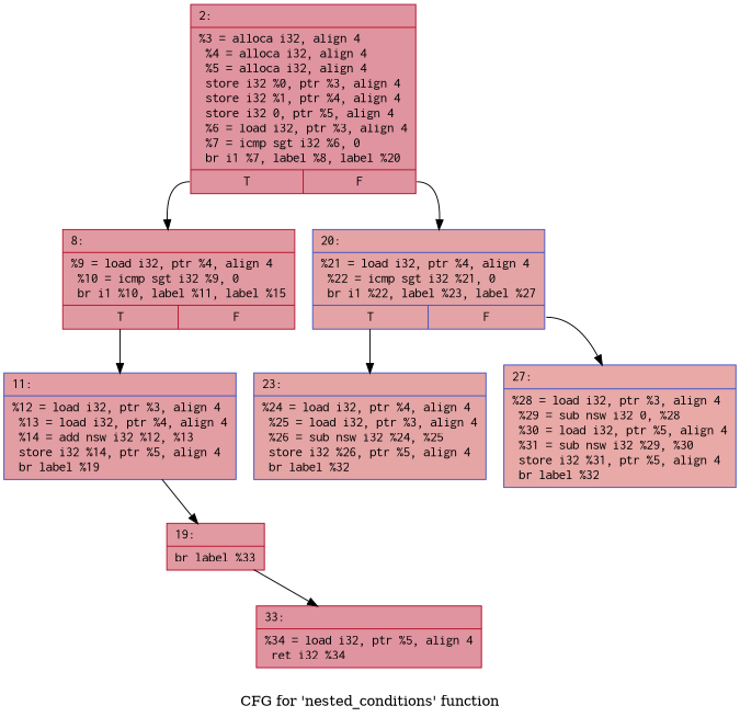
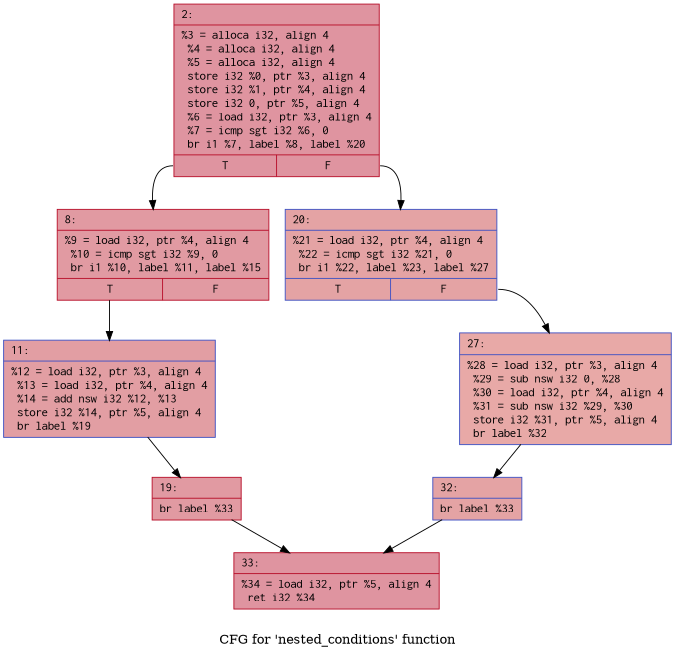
  digraph {
    label="CFG for 'nested_conditions' function"
    node [color="#3d50c3ff" fillcolor="#b70d2870" fontname=Courier shape=record style=filled]
    n1 [color="#b70d28ff" label="{2:\l|  %3 = alloca i32, align 4\l  %4 = alloca i32, align 4\l  %5 = alloca i32, align 4\l  store i32 %0, ptr %3, align 4\l  store i32 %1, ptr %4, align 4\l  store i32 0, ptr %5, align 4\l  %6 = load i32, ptr %3, align 4\l  %7 = icmp sgt i32 %6, 0\l  br i1 %7, label %8, label %20\l|{<s0>T|<s1>F}}"]
    n2 [color="#b70d28ff" fillcolor="#bb1b2c70" label="{8:\l|  %9 = load i32, ptr %4, align 4\l  %10 = icmp sgt i32 %9, 0\l  br i1 %10, label %11, label %15\l|{<s0>T|<s1>F}}"]
    n3 [fillcolor="#c32e3170" label="{20:\l|  %21 = load i32, ptr %4, align 4\l  %22 = icmp sgt i32 %21, 0\l  br i1 %22, label %23, label %27\l|{<s0>T|<s1>F}}"]
    n4 [fillcolor="#be242e70" label="{11:\l|  %12 = load i32, ptr %3, align 4\l  %13 = load i32, ptr %4, align 4\l  %14 = add nsw i32 %12, %13\l  store i32 %14, ptr %5, align 4\l  br label %19\l}"]
-   n5 [fillcolor="#c5333470" label="{23:\l|  %24 = load i32, ptr %4, align 4\l  %25 = load i32, ptr %3, align 4\l  %26 = sub nsw i32 %24, %25\l  store i32 %26, ptr %5, align 4\l  br label %32\l}"]
-   n6 [fillcolor="#ca3b3770" label="{27:\l|  %28 = load i32, ptr %3, align 4\l  %29 = sub nsw i32 0, %28\l  %30 = load i32, ptr %5, align 4\l  %31 = sub nsw i32 %29, %30\l  store i32 %31, ptr %5, align 4\l  br label %32\l}"]
+   n6 [fillcolor="#ca3b3770" label="{27:\l|  %28 = load i32, ptr %3, align 4\l  %29 = sub nsw i32 0, %28\l  %30 = load i32, ptr %4, align 4\l  %31 = sub nsw i32 %29, %30\l  store i32 %31, ptr %5, align 4\l  br label %32\l}"]
    n7 [color="#b70d28ff" fillcolor="#bb1b2c70" label="{19:\l|  br label %33\l}"]
+   n8 [fillcolor="#c32e3170" label="{32:\l|  br label %33\l}"]
    n9 [color="#b70d28ff" label="{33:\l|  %34 = load i32, ptr %5, align 4\l  ret i32 %34\l}"]
    n1 -> n2 [tailport=s0]
    n1 -> n3 [tailport=s1]
    n2 -> n4 [tailport=s0]
-   n3 -> n5 [tailport=s0]
    n3 -> n6 [tailport=s1]
    n4 -> n7
+   n6 -> n8
    n7 -> n9
+   n8 -> n9
  }
